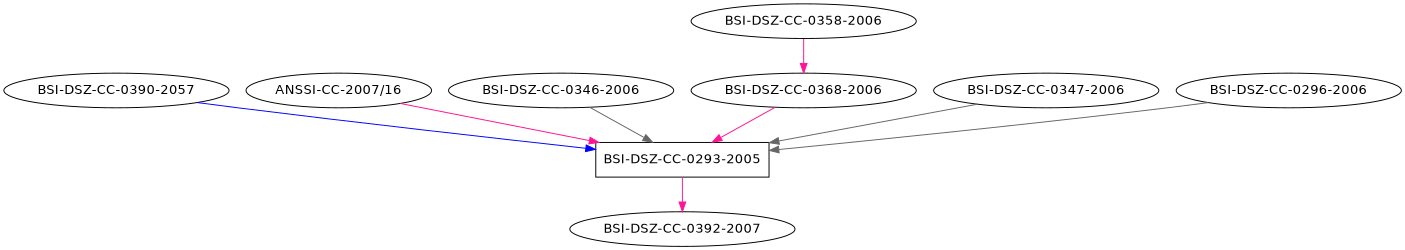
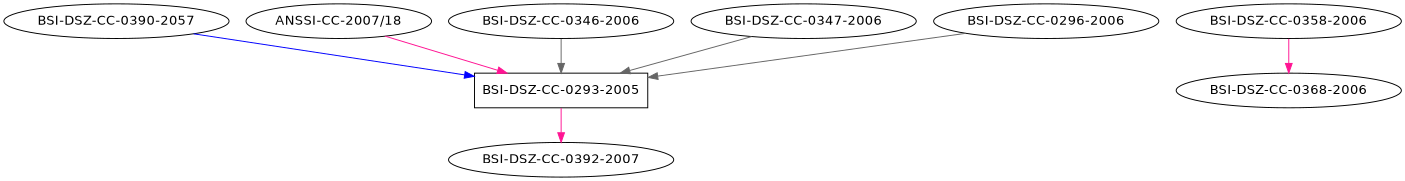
  digraph {
    fontname="DejaVu Sans"
    node [fontname="DejaVu Sans"]
    edge [color=deeppink fontname="DejaVu Sans"]
    n1 [label="BSI-DSZ-CC-0293-2005" shape=box]
    n2 [label="BSI-DSZ-CC-0392-2007"]
    n3 [label="BSI-DSZ-CC-0390-2057"]
-   n4 [label="ANSSI-CC-2007/16"]
+   n4 [label="ANSSI-CC-2007/18"]
    n5 [label="BSI-DSZ-CC-0346-2006"]
    n6 [label="BSI-DSZ-CC-0368-2006"]
    n7 [label="BSI-DSZ-CC-0347-2006"]
    n8 [label="BSI-DSZ-CC-0296-2006"]
    n9 [label="BSI-DSZ-CC-0358-2006"]
    n1 -> n2
    n3 -> n1 [color=blue]
    n4 -> n1
    n5 -> n1 [color=gray40]
-   n6 -> n1
    n7 -> n1 [color=gray40]
    n8 -> n1 [color=gray40]
    n9 -> n6
  }
